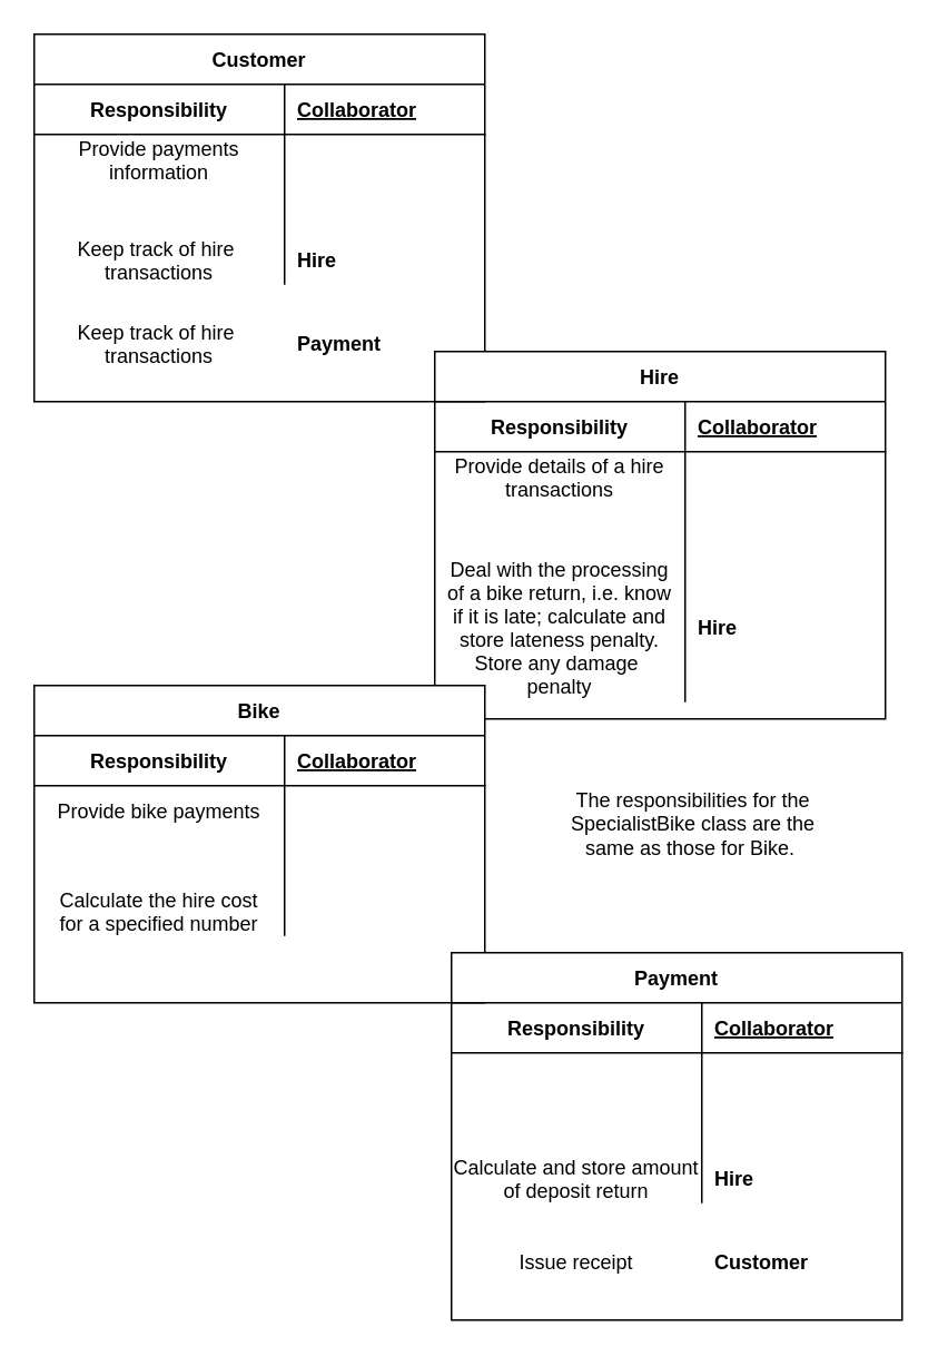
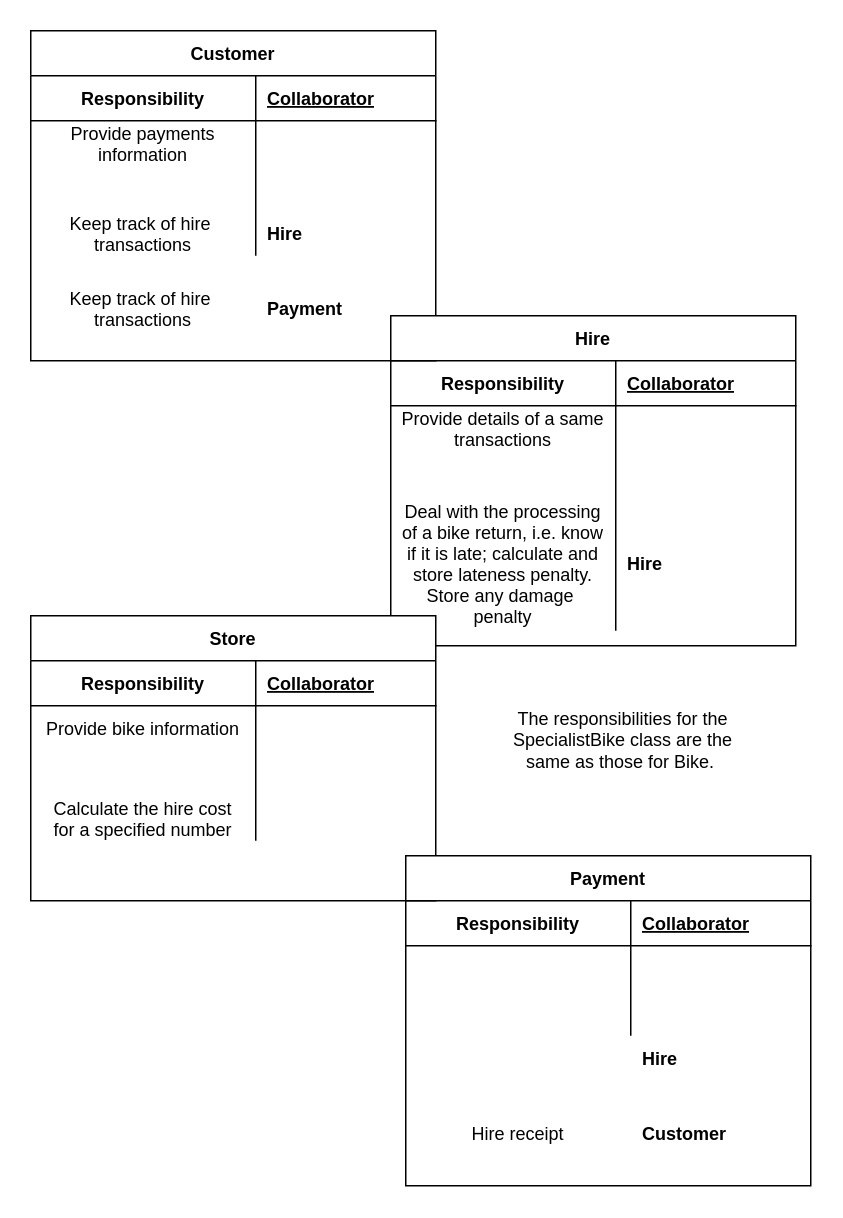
  <mxCell id="0" />
  <mxCell id="1" parent="0" />
  <mxCell id="2" value="Customer" style="shape=table;startSize=30;container=1;collapsible=1;childLayout=tableLayout;fixedRows=1;rowLines=0;fontStyle=1;align=center;resizeLast=1;" vertex="1" parent="1"><mxGeometry y="20" width="270" height="220" as="geometry" x="20" /></mxCell>
  <mxCell id="3" value="" style="shape=partialRectangle;collapsible=0;dropTarget=0;pointerEvents=0;fillColor=none;top=0;left=0;bottom=1;right=0;points=[[0,0.5],[1,0.5]];portConstraint=eastwest;" vertex="1" parent="2"><mxGeometry y="30" width="270" height="30" as="geometry" /></mxCell>
  <mxCell id="4" value="Responsibility" style="shape=partialRectangle;connectable=0;fillColor=none;top=0;left=0;bottom=0;right=0;fontStyle=1;overflow=hidden;" vertex="1" parent="3"><mxGeometry width="150" height="30" as="geometry" /></mxCell>
  <mxCell id="5" value="Collaborator" style="shape=partialRectangle;connectable=0;fillColor=none;top=0;left=0;bottom=0;right=0;align=left;spacingLeft=6;fontStyle=5;overflow=hidden;" vertex="1" parent="3"><mxGeometry x="150" width="120" height="30" as="geometry" /></mxCell>
  <mxCell id="6" value="" style="shape=partialRectangle;collapsible=0;dropTarget=0;pointerEvents=0;fillColor=none;top=0;left=0;bottom=0;right=0;points=[[0,0.5],[1,0.5]];portConstraint=eastwest;" vertex="1" parent="2"><mxGeometry y="60" width="270" height="30" as="geometry" /></mxCell>
  <mxCell id="7" value="Provide payments &#10;information" style="shape=partialRectangle;connectable=0;fillColor=none;top=0;left=0;bottom=0;right=0;editable=1;overflow=hidden;" vertex="1" parent="6"><mxGeometry width="150" height="30" as="geometry" /></mxCell>
  <mxCell id="8" value="" style="shape=partialRectangle;connectable=0;fillColor=none;top=0;left=0;bottom=0;right=0;align=left;spacingLeft=6;overflow=hidden;" vertex="1" parent="6"><mxGeometry x="150" width="120" height="30" as="geometry" /></mxCell>
  <mxCell id="9" value="" style="shape=partialRectangle;collapsible=0;dropTarget=0;pointerEvents=0;fillColor=none;top=0;left=0;bottom=0;right=0;points=[[0,0.5],[1,0.5]];portConstraint=eastwest;" vertex="1" parent="2"><mxGeometry y="90" width="270" height="30" as="geometry" /></mxCell>
  <mxCell id="10" value="" style="shape=partialRectangle;connectable=0;fillColor=none;top=0;left=0;bottom=0;right=0;editable=1;overflow=hidden;" vertex="1" parent="9"><mxGeometry width="150" height="30" as="geometry" /></mxCell>
  <mxCell id="11" value="" style="shape=partialRectangle;connectable=0;fillColor=none;top=0;left=0;bottom=0;right=0;align=left;spacingLeft=6;overflow=hidden;" vertex="1" parent="9"><mxGeometry x="150" width="120" height="30" as="geometry" /></mxCell>
  <mxCell id="12" value="" style="shape=partialRectangle;collapsible=0;dropTarget=0;pointerEvents=0;fillColor=none;top=0;left=0;bottom=0;right=0;points=[[0,0.5],[1,0.5]];portConstraint=eastwest;" vertex="1" parent="2"><mxGeometry y="120" width="270" height="30" as="geometry" /></mxCell>
  <mxCell id="13" value="Keep track of hire &#10;transactions" style="shape=partialRectangle;connectable=0;fillColor=none;top=0;left=0;bottom=0;right=0;editable=1;overflow=hidden;" vertex="1" parent="12"><mxGeometry width="150" height="30" as="geometry" /></mxCell>
  <mxCell id="14" value="Hire" style="shape=partialRectangle;connectable=0;fillColor=none;top=0;left=0;bottom=0;right=0;align=left;spacingLeft=6;overflow=hidden;fontStyle=1" vertex="1" parent="12"><mxGeometry x="150" width="120" height="30" as="geometry" /></mxCell>
  <mxCell id="15" value="Keep track of hire &#10;transactions" style="shape=partialRectangle;connectable=0;fillColor=none;top=0;left=0;bottom=0;right=0;editable=1;overflow=hidden;" vertex="1" parent="1"><mxGeometry x="30" y="190" width="130" height="30" as="geometry" /></mxCell>
  <mxCell id="16" value="Payment" style="shape=partialRectangle;connectable=0;fillColor=none;top=0;left=0;bottom=0;right=0;align=left;spacingLeft=6;overflow=hidden;fontStyle=1" vertex="1" parent="1"><mxGeometry x="170" y="190" width="120" height="30" as="geometry" /></mxCell>
  <mxCell id="17" value="Hire" style="shape=table;startSize=30;container=1;collapsible=1;childLayout=tableLayout;fixedRows=1;rowLines=0;fontStyle=1;align=center;resizeLast=1;" vertex="1" parent="1"><mxGeometry x="260" y="210" width="270" height="220" as="geometry" /></mxCell>
  <mxCell id="18" value="" style="shape=partialRectangle;collapsible=0;dropTarget=0;pointerEvents=0;fillColor=none;top=0;left=0;bottom=1;right=0;points=[[0,0.5],[1,0.5]];portConstraint=eastwest;" vertex="1" parent="17"><mxGeometry y="30" width="270" height="30" as="geometry" /></mxCell>
  <mxCell id="19" value="Responsibility" style="shape=partialRectangle;connectable=0;fillColor=none;top=0;left=0;bottom=0;right=0;fontStyle=1;overflow=hidden;" vertex="1" parent="18"><mxGeometry width="150" height="30" as="geometry" /></mxCell>
  <mxCell id="20" value="Collaborator" style="shape=partialRectangle;connectable=0;fillColor=none;top=0;left=0;bottom=0;right=0;align=left;spacingLeft=6;fontStyle=5;overflow=hidden;" vertex="1" parent="18"><mxGeometry x="150" width="120" height="30" as="geometry" /></mxCell>
  <mxCell id="21" value="" style="shape=partialRectangle;collapsible=0;dropTarget=0;pointerEvents=0;fillColor=none;top=0;left=0;bottom=0;right=0;points=[[0,0.5],[1,0.5]];portConstraint=eastwest;" vertex="1" parent="17"><mxGeometry y="60" width="270" height="30" as="geometry" /></mxCell>
- <mxCell id="22" value="Provide details of a hire&#10;transactions" style="shape=partialRectangle;connectable=0;fillColor=none;top=0;left=0;bottom=0;right=0;editable=1;overflow=hidden;" vertex="1" parent="21"><mxGeometry width="150" height="30" as="geometry" /></mxCell>
+ <mxCell id="22" value="Provide details of a same&#10;transactions" style="shape=partialRectangle;connectable=0;fillColor=none;top=0;left=0;bottom=0;right=0;editable=1;overflow=hidden;" vertex="1" parent="21"><mxGeometry width="150" height="30" as="geometry" /></mxCell>
  <mxCell id="23" value="" style="shape=partialRectangle;connectable=0;fillColor=none;top=0;left=0;bottom=0;right=0;align=left;spacingLeft=6;overflow=hidden;" vertex="1" parent="21"><mxGeometry x="150" width="120" height="30" as="geometry" /></mxCell>
  <mxCell id="24" value="" style="shape=partialRectangle;collapsible=0;dropTarget=0;pointerEvents=0;fillColor=none;top=0;left=0;bottom=0;right=0;points=[[0,0.5],[1,0.5]];portConstraint=eastwest;" vertex="1" parent="17"><mxGeometry y="90" width="270" height="30" as="geometry" /></mxCell>
  <mxCell id="25" value="" style="shape=partialRectangle;connectable=0;fillColor=none;top=0;left=0;bottom=0;right=0;editable=1;overflow=hidden;" vertex="1" parent="24"><mxGeometry width="150" height="30" as="geometry" /></mxCell>
  <mxCell id="26" value="" style="shape=partialRectangle;connectable=0;fillColor=none;top=0;left=0;bottom=0;right=0;align=left;spacingLeft=6;overflow=hidden;" vertex="1" parent="24"><mxGeometry x="150" width="120" height="30" as="geometry" /></mxCell>
  <mxCell id="27" value="" style="shape=partialRectangle;collapsible=0;dropTarget=0;pointerEvents=0;fillColor=none;top=0;left=0;bottom=0;right=0;points=[[0,0.5],[1,0.5]];portConstraint=eastwest;" vertex="1" parent="17"><mxGeometry y="120" width="270" height="90" as="geometry" /></mxCell>
  <mxCell id="28" value="Deal with the processing &#10;of a bike return, i.e. know&#10;if it is late; calculate and&#10;store lateness penalty.&#10;Store any damage &#10;penalty" style="shape=partialRectangle;connectable=0;fillColor=none;top=0;left=0;bottom=0;right=0;editable=1;overflow=hidden;" vertex="1" parent="27"><mxGeometry width="150" height="90" as="geometry" /></mxCell>
  <mxCell id="29" value="Hire" style="shape=partialRectangle;connectable=0;fillColor=none;top=0;left=0;bottom=0;right=0;align=left;spacingLeft=6;overflow=hidden;fontStyle=1" vertex="1" parent="27"><mxGeometry x="150" width="120" height="90" as="geometry" /></mxCell>
- <mxCell id="30" value="Bike" style="shape=table;startSize=30;container=1;collapsible=1;childLayout=tableLayout;fixedRows=1;rowLines=0;fontStyle=1;align=center;resizeLast=1;" vertex="1" parent="1"><mxGeometry y="410" width="270" height="190" as="geometry" x="20" /></mxCell>
+ <mxCell id="30" value="Store" style="shape=table;startSize=30;container=1;collapsible=1;childLayout=tableLayout;fixedRows=1;rowLines=0;fontStyle=1;align=center;resizeLast=1;" vertex="1" parent="1"><mxGeometry y="410" width="270" height="190" as="geometry" x="20" /></mxCell>
  <mxCell id="31" value="" style="shape=partialRectangle;collapsible=0;dropTarget=0;pointerEvents=0;fillColor=none;top=0;left=0;bottom=1;right=0;points=[[0,0.5],[1,0.5]];portConstraint=eastwest;" vertex="1" parent="30"><mxGeometry y="30" width="270" height="30" as="geometry" /></mxCell>
  <mxCell id="32" value="Responsibility" style="shape=partialRectangle;connectable=0;fillColor=none;top=0;left=0;bottom=0;right=0;fontStyle=1;overflow=hidden;" vertex="1" parent="31"><mxGeometry width="150" height="30" as="geometry" /></mxCell>
  <mxCell id="33" value="Collaborator" style="shape=partialRectangle;connectable=0;fillColor=none;top=0;left=0;bottom=0;right=0;align=left;spacingLeft=6;fontStyle=5;overflow=hidden;" vertex="1" parent="31"><mxGeometry x="150" width="120" height="30" as="geometry" /></mxCell>
  <mxCell id="34" value="" style="shape=partialRectangle;collapsible=0;dropTarget=0;pointerEvents=0;fillColor=none;top=0;left=0;bottom=0;right=0;points=[[0,0.5],[1,0.5]];portConstraint=eastwest;" vertex="1" parent="30"><mxGeometry y="60" width="270" height="30" as="geometry" /></mxCell>
- <mxCell id="35" value="Provide bike payments" style="shape=partialRectangle;connectable=0;fillColor=none;top=0;left=0;bottom=0;right=0;editable=1;overflow=hidden;" vertex="1" parent="34"><mxGeometry width="150" height="30" as="geometry" /></mxCell>
+ <mxCell id="35" value="Provide bike information" style="shape=partialRectangle;connectable=0;fillColor=none;top=0;left=0;bottom=0;right=0;editable=1;overflow=hidden;" vertex="1" parent="34"><mxGeometry width="150" height="30" as="geometry" /></mxCell>
  <mxCell id="36" value="" style="shape=partialRectangle;connectable=0;fillColor=none;top=0;left=0;bottom=0;right=0;align=left;spacingLeft=6;overflow=hidden;" vertex="1" parent="34"><mxGeometry x="150" width="120" height="30" as="geometry" /></mxCell>
  <mxCell id="37" value="" style="shape=partialRectangle;collapsible=0;dropTarget=0;pointerEvents=0;fillColor=none;top=0;left=0;bottom=0;right=0;points=[[0,0.5],[1,0.5]];portConstraint=eastwest;" vertex="1" parent="30"><mxGeometry y="90" width="270" height="30" as="geometry" /></mxCell>
  <mxCell id="38" value="" style="shape=partialRectangle;connectable=0;fillColor=none;top=0;left=0;bottom=0;right=0;editable=1;overflow=hidden;" vertex="1" parent="37"><mxGeometry width="150" height="30" as="geometry" /></mxCell>
  <mxCell id="39" value="" style="shape=partialRectangle;connectable=0;fillColor=none;top=0;left=0;bottom=0;right=0;align=left;spacingLeft=6;overflow=hidden;" vertex="1" parent="37"><mxGeometry x="150" width="120" height="30" as="geometry" /></mxCell>
  <mxCell id="40" value="" style="shape=partialRectangle;collapsible=0;dropTarget=0;pointerEvents=0;fillColor=none;top=0;left=0;bottom=0;right=0;points=[[0,0.5],[1,0.5]];portConstraint=eastwest;" vertex="1" parent="30"><mxGeometry y="120" width="270" height="30" as="geometry" /></mxCell>
  <mxCell id="41" value="Calculate the hire cost&#10;for a specified number&#10;of days" style="shape=partialRectangle;connectable=0;fillColor=none;top=0;left=0;bottom=0;right=0;editable=1;overflow=hidden;" vertex="1" parent="40"><mxGeometry width="150" height="30" as="geometry" /></mxCell>
  <mxCell id="42" value="" style="shape=partialRectangle;connectable=0;fillColor=none;top=0;left=0;bottom=0;right=0;align=left;spacingLeft=6;overflow=hidden;fontStyle=1" vertex="1" parent="40"><mxGeometry x="150" width="120" height="30" as="geometry" /></mxCell>
  <mxCell id="43" value="Payment" style="shape=table;startSize=30;container=1;collapsible=1;childLayout=tableLayout;fixedRows=1;rowLines=0;fontStyle=1;align=center;resizeLast=1;" vertex="1" parent="1"><mxGeometry x="270" y="570" width="270" height="220" as="geometry" /></mxCell>
  <mxCell id="44" value="" style="shape=partialRectangle;collapsible=0;dropTarget=0;pointerEvents=0;fillColor=none;top=0;left=0;bottom=1;right=0;points=[[0,0.5],[1,0.5]];portConstraint=eastwest;" vertex="1" parent="43"><mxGeometry y="30" width="270" height="30" as="geometry" /></mxCell>
  <mxCell id="45" value="Responsibility" style="shape=partialRectangle;connectable=0;fillColor=none;top=0;left=0;bottom=0;right=0;fontStyle=1;overflow=hidden;" vertex="1" parent="44"><mxGeometry width="150" height="30" as="geometry" /></mxCell>
  <mxCell id="46" value="Collaborator" style="shape=partialRectangle;connectable=0;fillColor=none;top=0;left=0;bottom=0;right=0;align=left;spacingLeft=6;fontStyle=5;overflow=hidden;" vertex="1" parent="44"><mxGeometry x="150" width="120" height="30" as="geometry" /></mxCell>
  <mxCell id="47" value="" style="shape=partialRectangle;collapsible=0;dropTarget=0;pointerEvents=0;fillColor=none;top=0;left=0;bottom=0;right=0;points=[[0,0.5],[1,0.5]];portConstraint=eastwest;" vertex="1" parent="43"><mxGeometry y="60" width="270" height="30" as="geometry" /></mxCell>
  <mxCell id="48" value="" style="shape=partialRectangle;connectable=0;fillColor=none;top=0;left=0;bottom=0;right=0;align=left;spacingLeft=6;overflow=hidden;" vertex="1" parent="47"><mxGeometry x="150" width="120" height="30" as="geometry" /></mxCell>
  <mxCell id="49" value="" style="shape=partialRectangle;collapsible=0;dropTarget=0;pointerEvents=0;fillColor=none;top=0;left=0;bottom=0;right=0;points=[[0,0.5],[1,0.5]];portConstraint=eastwest;" vertex="1" parent="43"><mxGeometry y="90" width="270" height="30" as="geometry" /></mxCell>
  <mxCell id="50" value="" style="shape=partialRectangle;connectable=0;fillColor=none;top=0;left=0;bottom=0;right=0;editable=1;overflow=hidden;" vertex="1" parent="49"><mxGeometry width="150" height="30" as="geometry" /></mxCell>
  <mxCell id="51" value="" style="shape=partialRectangle;connectable=0;fillColor=none;top=0;left=0;bottom=0;right=0;align=left;spacingLeft=6;overflow=hidden;" vertex="1" parent="49"><mxGeometry x="150" width="120" height="30" as="geometry" /></mxCell>
  <mxCell id="52" value="" style="shape=partialRectangle;collapsible=0;dropTarget=0;pointerEvents=0;fillColor=none;top=0;left=0;bottom=0;right=0;points=[[0,0.5],[1,0.5]];portConstraint=eastwest;" vertex="1" parent="43"><mxGeometry y="120" width="270" height="30" as="geometry" /></mxCell>
- <mxCell id="53" value="Calculate and store amount&#10;of deposit return" style="shape=partialRectangle;connectable=0;fillColor=none;top=0;left=0;bottom=0;right=0;editable=1;overflow=hidden;" vertex="1" parent="52"><mxGeometry width="150" height="30" as="geometry" /></mxCell>
  <mxCell id="54" value="Hire" style="shape=partialRectangle;connectable=0;fillColor=none;top=0;left=0;bottom=0;right=0;align=left;spacingLeft=6;overflow=hidden;fontStyle=1" vertex="1" parent="52"><mxGeometry x="150" width="120" height="30" as="geometry" /></mxCell>
- <mxCell id="55" value="Issue receipt" style="shape=partialRectangle;connectable=0;fillColor=none;top=0;left=0;bottom=0;right=0;editable=1;overflow=hidden;" vertex="1" parent="1"><mxGeometry x="270" y="740" width="150" height="30" as="geometry" /></mxCell>
+ <mxCell id="55" value="Hire receipt" style="shape=partialRectangle;connectable=0;fillColor=none;top=0;left=0;bottom=0;right=0;editable=1;overflow=hidden;" vertex="1" parent="1"><mxGeometry x="270" y="740" width="150" height="30" as="geometry" /></mxCell>
  <mxCell id="56" value="Customer" style="shape=partialRectangle;connectable=0;fillColor=none;top=0;left=0;bottom=0;right=0;align=left;spacingLeft=6;overflow=hidden;fontStyle=1" vertex="1" parent="1"><mxGeometry x="420" y="740" width="120" height="30" as="geometry" /></mxCell>
  <mxCell id="57" value="The responsibilities for the SpecialistBike class are the same as those for Bike.&amp;nbsp;" style="text;html=1;strokeColor=none;fillColor=none;align=center;verticalAlign=middle;whiteSpace=wrap;rounded=0;" vertex="1" parent="1"><mxGeometry x="330" y="450" width="170" height="85" as="geometry" /></mxCell>
